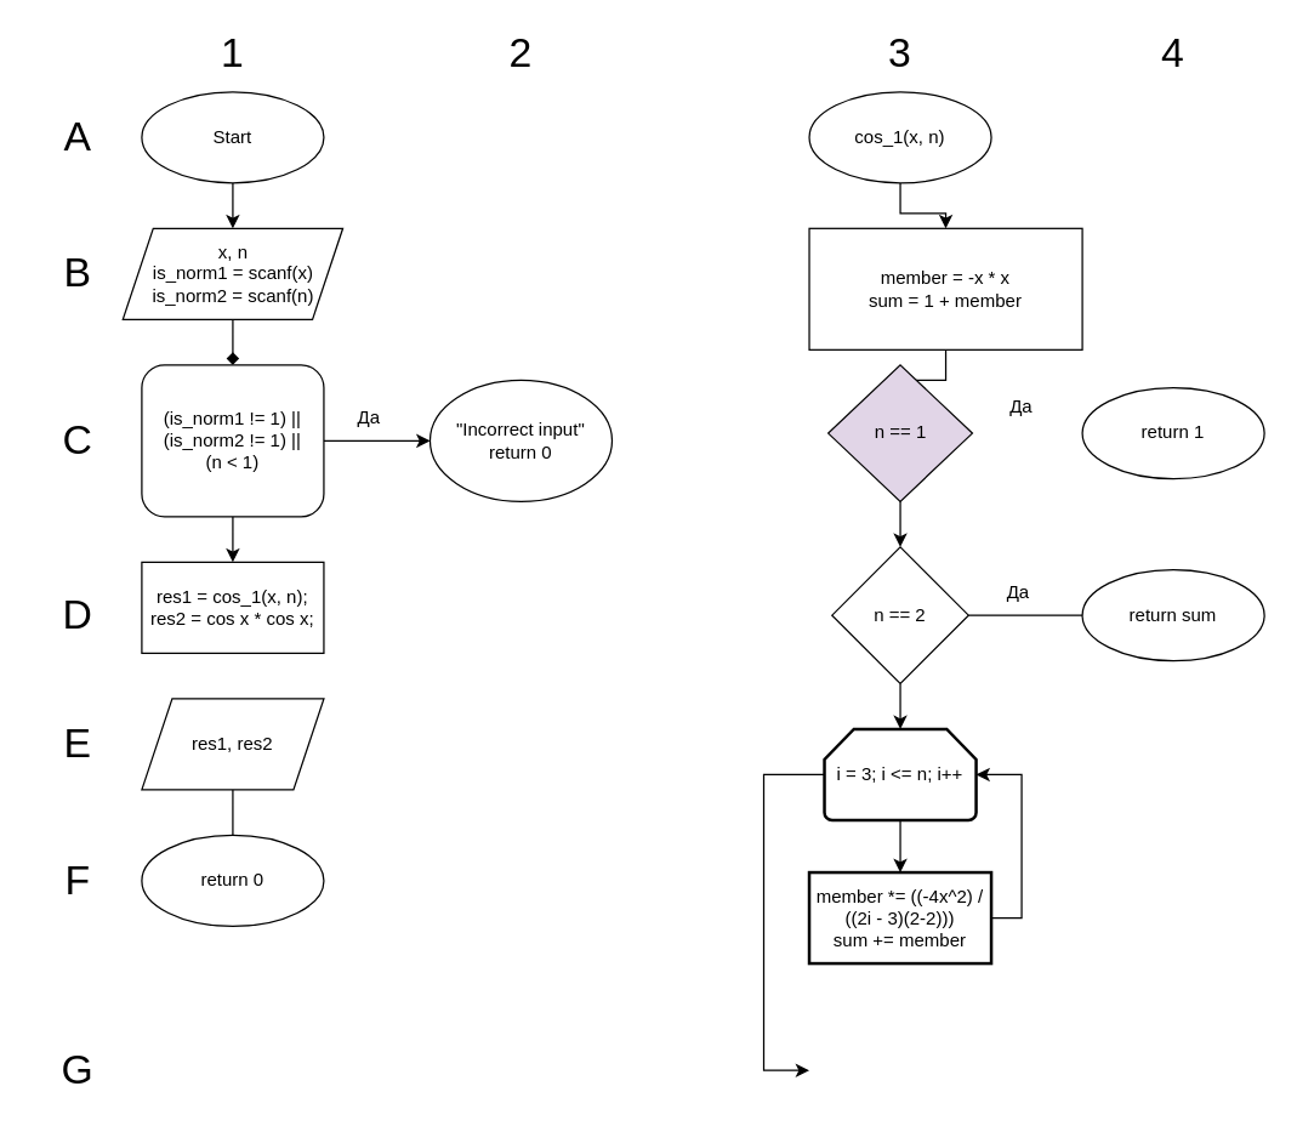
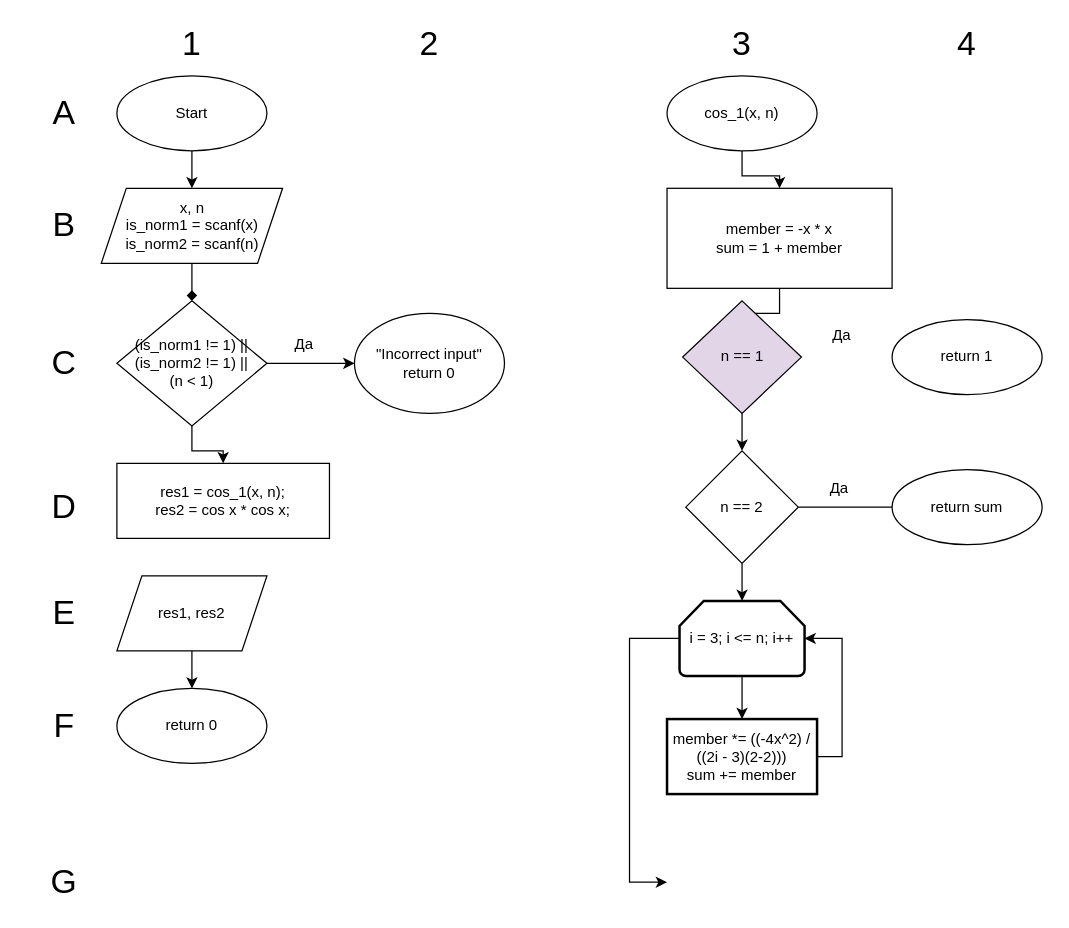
  <mxCell id="0" />
  <mxCell id="1" parent="0" />
  <mxCell id="2" value="" style="edgeStyle=orthogonalEdgeStyle;rounded=0;orthogonalLoop=1;jettySize=auto;html=1;" edge="1" parent="1" source="3" target="5"><mxGeometry relative="1" as="geometry" /></mxCell>
  <mxCell id="3" value="Start" style="ellipse;whiteSpace=wrap;html=1;" vertex="1" parent="1"><mxGeometry x="93" y="60" width="120" height="60" as="geometry" /></mxCell>
  <mxCell id="4" value="" style="edgeStyle=orthogonalEdgeStyle;rounded=0;orthogonalLoop=1;jettySize=auto;html=1;endArrow=diamond;" edge="1" parent="1" source="5" target="8"><mxGeometry relative="1" as="geometry" /></mxCell>
  <mxCell id="5" value="x, n&lt;br&gt;is_norm1 = scanf(x)&lt;br&gt;is_norm2 = scanf(n)" style="shape=parallelogram;perimeter=parallelogramPerimeter;whiteSpace=wrap;html=1;fixedSize=1;" vertex="1" parent="1"><mxGeometry x="80.5" y="150" width="145" height="60" as="geometry" /></mxCell>
  <mxCell id="6" value="" style="edgeStyle=orthogonalEdgeStyle;rounded=0;orthogonalLoop=1;jettySize=auto;html=1;" edge="1" parent="1" source="8"><mxGeometry relative="1" as="geometry"><mxPoint x="283" y="290" as="targetPoint" /></mxGeometry></mxCell>
  <mxCell id="7" value="" style="edgeStyle=orthogonalEdgeStyle;rounded=0;orthogonalLoop=1;jettySize=auto;html=1;" edge="1" parent="1" source="8" target="10"><mxGeometry relative="1" as="geometry" /></mxCell>
- <mxCell id="8" value="(is_norm1 != 1) ||&lt;br&gt;(is_norm2 != 1) ||&lt;br&gt;(n &amp;lt; 1)" style="whiteSpace=wrap;html=1;rounded=1;" vertex="1" parent="1"><mxGeometry x="93" y="240" width="120" height="100" as="geometry" /></mxCell>
+ <mxCell id="8" value="(is_norm1 != 1) ||&lt;br&gt;(is_norm2 != 1) ||&lt;br&gt;(n &amp;lt; 1)" style="rhombus;whiteSpace=wrap;html=1;" vertex="1" parent="1"><mxGeometry x="93" y="240" width="120" height="100" as="geometry" /></mxCell>
  <mxCell id="9" value="&quot;Incorrect input&quot;&lt;br&gt;return 0" style="ellipse;whiteSpace=wrap;html=1;" vertex="1" parent="1"><mxGeometry x="283" y="250" width="120" height="80" as="geometry" /></mxCell>
- <mxCell id="10" value="res1 = cos_1(x, n);&lt;br&gt;res2 = cos x * cos x;" style="whiteSpace=wrap;html=1;" vertex="1" parent="1"><mxGeometry x="93" y="370" width="120" height="60" as="geometry" /></mxCell>
- <mxCell id="11" value="" style="edgeStyle=orthogonalEdgeStyle;rounded=0;orthogonalLoop=1;jettySize=auto;html=1;endArrow=none;" edge="1" parent="1" source="12" target="13"><mxGeometry relative="1" as="geometry" /></mxCell>
+ <mxCell id="10" value="res1 = cos_1(x, n);&lt;br&gt;res2 = cos x * cos x;" style="whiteSpace=wrap;html=1;" vertex="1" parent="1"><mxGeometry x="93" y="370" width="170" height="60" as="geometry" /></mxCell>
+ <mxCell id="11" value="" style="edgeStyle=orthogonalEdgeStyle;rounded=0;orthogonalLoop=1;jettySize=auto;html=1;" edge="1" parent="1" source="12" target="13"><mxGeometry relative="1" as="geometry" /></mxCell>
  <mxCell id="12" value="res1, res2" style="shape=parallelogram;perimeter=parallelogramPerimeter;whiteSpace=wrap;html=1;fixedSize=1;" vertex="1" parent="1"><mxGeometry x="93" y="460" width="120" height="60" as="geometry" /></mxCell>
  <mxCell id="13" value="return 0" style="ellipse;whiteSpace=wrap;html=1;" vertex="1" parent="1"><mxGeometry x="93" y="550" width="120" height="60" as="geometry" /></mxCell>
  <mxCell id="14" value="" style="edgeStyle=orthogonalEdgeStyle;rounded=0;orthogonalLoop=1;jettySize=auto;html=1;" edge="1" parent="1" source="15" target="17"><mxGeometry relative="1" as="geometry" /></mxCell>
  <mxCell id="15" value="cos_1(x, n)" style="ellipse;whiteSpace=wrap;html=1;" vertex="1" parent="1"><mxGeometry x="533" y="60" width="120" height="60" as="geometry" /></mxCell>
  <mxCell id="16" value="" style="edgeStyle=orthogonalEdgeStyle;rounded=0;orthogonalLoop=1;jettySize=auto;html=1;" edge="1" parent="1" source="17" target="19"><mxGeometry relative="1" as="geometry" /></mxCell>
  <mxCell id="17" value="member = -x * x&lt;br&gt;sum = 1 + member" style="whiteSpace=wrap;html=1;" vertex="1" parent="1"><mxGeometry x="533" y="150" width="180" height="80" as="geometry" /></mxCell>
  <mxCell id="18" value="" style="edgeStyle=orthogonalEdgeStyle;rounded=0;orthogonalLoop=1;jettySize=auto;html=1;" edge="1" parent="1" source="19" target="23"><mxGeometry relative="1" as="geometry" /></mxCell>
  <mxCell id="19" value="n == 1" style="rhombus;whiteSpace=wrap;html=1;fillColor=#e1d5e7;" vertex="1" parent="1"><mxGeometry x="545.5" y="240" width="95" height="90" as="geometry" /></mxCell>
  <mxCell id="20" value="return 1" style="ellipse;whiteSpace=wrap;html=1;" vertex="1" parent="1"><mxGeometry x="713" y="255" width="120" height="60" as="geometry" /></mxCell>
  <mxCell id="21" value="" style="edgeStyle=orthogonalEdgeStyle;rounded=0;orthogonalLoop=1;jettySize=auto;html=1;endArrow=none;" edge="1" parent="1" source="23" target="24"><mxGeometry relative="1" as="geometry" /></mxCell>
  <mxCell id="22" value="" style="edgeStyle=orthogonalEdgeStyle;rounded=0;orthogonalLoop=1;jettySize=auto;html=1;" edge="1" parent="1" source="23"><mxGeometry relative="1" as="geometry"><mxPoint x="593" y="480" as="targetPoint" /></mxGeometry></mxCell>
  <mxCell id="23" value="n == 2" style="rhombus;whiteSpace=wrap;html=1;" vertex="1" parent="1"><mxGeometry x="548" y="360" width="90" height="90" as="geometry" /></mxCell>
  <mxCell id="24" value="return sum" style="ellipse;whiteSpace=wrap;html=1;" vertex="1" parent="1"><mxGeometry x="713" y="375" width="120" height="60" as="geometry" /></mxCell>
  <mxCell id="25" value="" style="edgeStyle=orthogonalEdgeStyle;rounded=0;orthogonalLoop=1;jettySize=auto;html=1;" edge="1" parent="1" source="27" target="29"><mxGeometry relative="1" as="geometry" /></mxCell>
  <mxCell id="26" style="edgeStyle=orthogonalEdgeStyle;rounded=0;orthogonalLoop=1;jettySize=auto;html=1;exitX=0;exitY=0.5;exitDx=0;exitDy=0;exitPerimeter=0;entryX=0;entryY=0.5;entryDx=0;entryDy=0;" edge="1" parent="1" source="27"><mxGeometry relative="1" as="geometry"><mxPoint x="533" y="705" as="targetPoint" /><Array as="points"><mxPoint x="503" y="510" /><mxPoint x="503" y="705" /></Array></mxGeometry></mxCell>
  <mxCell id="27" value="i = 3; i &amp;lt;= n; i++" style="strokeWidth=2;html=1;shape=mxgraph.flowchart.loop_limit;whiteSpace=wrap;" vertex="1" parent="1"><mxGeometry x="543" y="480" width="100" height="60" as="geometry" /></mxCell>
  <mxCell id="28" style="edgeStyle=orthogonalEdgeStyle;rounded=0;orthogonalLoop=1;jettySize=auto;html=1;exitX=1;exitY=0.5;exitDx=0;exitDy=0;entryX=1;entryY=0.5;entryDx=0;entryDy=0;entryPerimeter=0;" edge="1" parent="1" source="29" target="27"><mxGeometry relative="1" as="geometry" /></mxCell>
  <mxCell id="29" value="member *= ((-4x^2) / ((2i - 3)(2-2)))&lt;br&gt;sum += member" style="whiteSpace=wrap;html=1;strokeWidth=2;" vertex="1" parent="1"><mxGeometry x="533" y="574.5" width="120" height="60" as="geometry" /></mxCell>
  <mxCell id="30" value="Да" style="text;html=1;strokeColor=none;fillColor=none;align=center;verticalAlign=middle;whiteSpace=wrap;rounded=0;" vertex="1" parent="1"><mxGeometry x="213" y="260" width="60" height="30" as="geometry" /></mxCell>
  <mxCell id="31" value="Да" style="text;html=1;strokeColor=none;fillColor=none;align=center;verticalAlign=middle;whiteSpace=wrap;rounded=0;" vertex="1" parent="1"><mxGeometry x="643" y="250" width="60" height="35" as="geometry" /></mxCell>
  <mxCell id="32" value="Да" style="text;html=1;strokeColor=none;fillColor=none;align=center;verticalAlign=middle;whiteSpace=wrap;rounded=0;" vertex="1" parent="1"><mxGeometry x="640.5" y="375" width="60" height="30" as="geometry" /></mxCell>
  <mxCell id="33" value="&lt;font style=&quot;font-size: 27px;&quot;&gt;A&lt;/font&gt;" style="text;html=1;strokeColor=none;fillColor=none;align=center;verticalAlign=middle;whiteSpace=wrap;rounded=0;strokeWidth=10;" vertex="1" parent="1"><mxGeometry x="20.5" y="75" width="60" height="30" as="geometry" /></mxCell>
  <mxCell id="34" value="&lt;font style=&quot;font-size: 27px;&quot;&gt;B&lt;/font&gt;" style="text;html=1;strokeColor=none;fillColor=none;align=center;verticalAlign=middle;whiteSpace=wrap;rounded=0;strokeWidth=10;" vertex="1" parent="1"><mxGeometry x="20.5" y="165" width="60" height="30" as="geometry" /></mxCell>
  <mxCell id="35" value="&lt;font style=&quot;font-size: 27px;&quot;&gt;C&lt;/font&gt;" style="text;html=1;strokeColor=none;fillColor=none;align=center;verticalAlign=middle;whiteSpace=wrap;rounded=0;strokeWidth=10;" vertex="1" parent="1"><mxGeometry x="20.5" y="275" width="60" height="30" as="geometry" /></mxCell>
  <mxCell id="36" value="&lt;font style=&quot;font-size: 27px;&quot;&gt;D&lt;/font&gt;" style="text;html=1;strokeColor=none;fillColor=none;align=center;verticalAlign=middle;whiteSpace=wrap;rounded=0;strokeWidth=10;" vertex="1" parent="1"><mxGeometry x="20.5" y="390" width="60" height="30" as="geometry" /></mxCell>
  <mxCell id="37" value="&lt;font style=&quot;font-size: 27px;&quot;&gt;E&lt;/font&gt;" style="text;html=1;strokeColor=none;fillColor=none;align=center;verticalAlign=middle;whiteSpace=wrap;rounded=0;strokeWidth=10;" vertex="1" parent="1"><mxGeometry x="20.5" y="475" width="60" height="30" as="geometry" /></mxCell>
  <mxCell id="38" value="&lt;font style=&quot;font-size: 27px;&quot;&gt;F&lt;/font&gt;" style="text;html=1;strokeColor=none;fillColor=none;align=center;verticalAlign=middle;whiteSpace=wrap;rounded=0;strokeWidth=10;" vertex="1" parent="1"><mxGeometry x="20.5" y="565" width="60" height="30" as="geometry" /></mxCell>
  <mxCell id="39" value="&lt;font style=&quot;font-size: 27px;&quot;&gt;G&lt;/font&gt;" style="text;html=1;strokeColor=none;fillColor=none;align=center;verticalAlign=middle;whiteSpace=wrap;rounded=0;strokeWidth=10;" vertex="1" parent="1"><mxGeometry x="20.5" y="690" width="60" height="30" as="geometry" /></mxCell>
  <mxCell id="40" value="&lt;font style=&quot;font-size: 27px;&quot;&gt;1&lt;/font&gt;" style="text;html=1;strokeColor=none;fillColor=none;align=center;verticalAlign=middle;whiteSpace=wrap;rounded=0;strokeWidth=10;" vertex="1" parent="1"><mxGeometry x="123" y="20" width="60" height="30" as="geometry" /></mxCell>
  <mxCell id="41" value="&lt;font style=&quot;font-size: 27px;&quot;&gt;2&lt;/font&gt;" style="text;html=1;strokeColor=none;fillColor=none;align=center;verticalAlign=middle;whiteSpace=wrap;rounded=0;strokeWidth=10;" vertex="1" parent="1"><mxGeometry x="313" y="20" width="60" height="30" as="geometry" /></mxCell>
  <mxCell id="42" value="&lt;font style=&quot;font-size: 27px;&quot;&gt;3&lt;/font&gt;" style="text;html=1;strokeColor=none;fillColor=none;align=center;verticalAlign=middle;whiteSpace=wrap;rounded=0;strokeWidth=10;" vertex="1" parent="1"><mxGeometry x="563" y="20" width="60" height="30" as="geometry" /></mxCell>
  <mxCell id="43" value="&lt;font style=&quot;font-size: 27px;&quot;&gt;4&lt;/font&gt;" style="text;html=1;strokeColor=none;fillColor=none;align=center;verticalAlign=middle;whiteSpace=wrap;rounded=0;strokeWidth=10;" vertex="1" parent="1"><mxGeometry x="743" y="20" width="60" height="30" as="geometry" /></mxCell>
